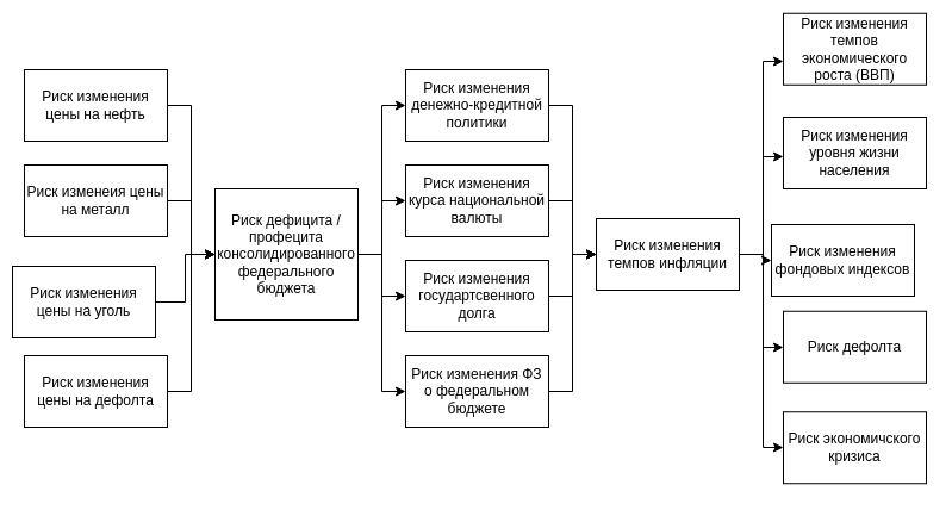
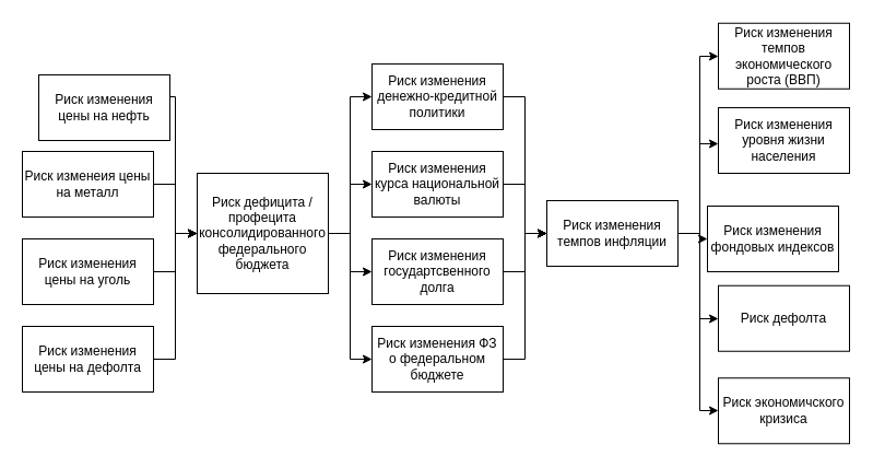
  <mxCell id="0" />
  <mxCell id="1" parent="0" />
  <mxCell id="2" style="edgeStyle=orthogonalEdgeStyle;rounded=0;orthogonalLoop=1;jettySize=auto;html=1;" parent="1" source="3" target="14" edge="1"><mxGeometry relative="1" as="geometry"><Array as="points"><mxPoint x="160" y="88" /><mxPoint x="160" y="213" /></Array></mxGeometry></mxCell>
- <mxCell id="3" value="Риск изменения цены на нефть" style="rounded=0;whiteSpace=wrap;html=1;" parent="1" vertex="1"><mxGeometry x="20" y="58" width="120" height="60" as="geometry" /></mxCell>
+ <mxCell id="3" value="Риск изменения цены на нефть" style="rounded=0;whiteSpace=wrap;html=1;" parent="1" vertex="1"><mxGeometry x="35" y="68" width="120" height="60" as="geometry" /></mxCell>
  <mxCell id="4" style="edgeStyle=orthogonalEdgeStyle;rounded=0;orthogonalLoop=1;jettySize=auto;html=1;" parent="1" source="5" target="14" edge="1"><mxGeometry relative="1" as="geometry" /></mxCell>
  <mxCell id="5" value="Риск изменеия цены на металл" style="rounded=0;whiteSpace=wrap;html=1;" parent="1" vertex="1"><mxGeometry x="20" y="138" width="120" height="60" as="geometry" /></mxCell>
  <mxCell id="6" style="edgeStyle=orthogonalEdgeStyle;rounded=0;orthogonalLoop=1;jettySize=auto;html=1;" parent="1" source="7" target="14" edge="1"><mxGeometry relative="1" as="geometry" /></mxCell>
- <mxCell id="7" value="Риск изменения цены на уголь" style="rounded=0;whiteSpace=wrap;html=1;" parent="1" vertex="1"><mxGeometry x="10" y="223" width="120" height="60" as="geometry" /></mxCell>
+ <mxCell id="7" value="Риск изменения цены на уголь" style="rounded=0;whiteSpace=wrap;html=1;" parent="1" vertex="1"><mxGeometry x="20" y="218" width="120" height="60" as="geometry" /></mxCell>
  <mxCell id="8" style="edgeStyle=orthogonalEdgeStyle;rounded=0;orthogonalLoop=1;jettySize=auto;html=1;" parent="1" source="9" target="14" edge="1"><mxGeometry relative="1" as="geometry"><Array as="points"><mxPoint x="160" y="328" /><mxPoint x="160" y="213" /></Array></mxGeometry></mxCell>
  <mxCell id="9" value="Риск изменения цены на дефолта" style="rounded=0;whiteSpace=wrap;html=1;" parent="1" vertex="1"><mxGeometry x="20" y="298" width="120" height="60" as="geometry" /></mxCell>
  <mxCell id="10" style="edgeStyle=orthogonalEdgeStyle;rounded=0;orthogonalLoop=1;jettySize=auto;html=1;" parent="1" source="14" target="16" edge="1"><mxGeometry relative="1" as="geometry"><Array as="points"><mxPoint x="320" y="213" /><mxPoint x="320" y="88" /></Array></mxGeometry></mxCell>
  <mxCell id="11" style="edgeStyle=orthogonalEdgeStyle;rounded=0;orthogonalLoop=1;jettySize=auto;html=1;" parent="1" source="14" target="18" edge="1"><mxGeometry relative="1" as="geometry" /></mxCell>
  <mxCell id="12" style="edgeStyle=orthogonalEdgeStyle;rounded=0;orthogonalLoop=1;jettySize=auto;html=1;" parent="1" source="14" target="20" edge="1"><mxGeometry relative="1" as="geometry" /></mxCell>
  <mxCell id="13" style="edgeStyle=orthogonalEdgeStyle;rounded=0;orthogonalLoop=1;jettySize=auto;html=1;" parent="1" source="14" target="22" edge="1"><mxGeometry relative="1" as="geometry"><Array as="points"><mxPoint x="320" y="213" /><mxPoint x="320" y="328" /></Array></mxGeometry></mxCell>
  <mxCell id="14" value="Риск дефицита / профецита консолидированного федерального бюджета" style="rounded=0;whiteSpace=wrap;html=1;" parent="1" vertex="1"><mxGeometry x="180" y="158" width="120" height="110" as="geometry" /></mxCell>
  <mxCell id="15" style="edgeStyle=orthogonalEdgeStyle;rounded=0;orthogonalLoop=1;jettySize=auto;html=1;" parent="1" source="16" target="28" edge="1"><mxGeometry relative="1" as="geometry"><Array as="points"><mxPoint x="480" y="88" /><mxPoint x="480" y="213" /></Array></mxGeometry></mxCell>
  <mxCell id="16" value="Риск изменения денежно-кредитной политики" style="rounded=0;whiteSpace=wrap;html=1;" parent="1" vertex="1"><mxGeometry x="340" y="58" width="120" height="60" as="geometry" /></mxCell>
  <mxCell id="17" style="edgeStyle=orthogonalEdgeStyle;rounded=0;orthogonalLoop=1;jettySize=auto;html=1;" parent="1" source="18" target="28" edge="1"><mxGeometry relative="1" as="geometry" /></mxCell>
  <mxCell id="18" value="Риск изменения курса национальной валюты" style="rounded=0;whiteSpace=wrap;html=1;" parent="1" vertex="1"><mxGeometry x="340" y="138" width="120" height="60" as="geometry" /></mxCell>
  <mxCell id="19" style="edgeStyle=orthogonalEdgeStyle;rounded=0;orthogonalLoop=1;jettySize=auto;html=1;" parent="1" source="20" target="28" edge="1"><mxGeometry relative="1" as="geometry" /></mxCell>
  <mxCell id="20" value="Риск изменения государтсвенного долга" style="rounded=0;whiteSpace=wrap;html=1;" parent="1" vertex="1"><mxGeometry x="340" y="218" width="120" height="60" as="geometry" /></mxCell>
  <mxCell id="21" style="edgeStyle=orthogonalEdgeStyle;rounded=0;orthogonalLoop=1;jettySize=auto;html=1;" parent="1" source="22" target="28" edge="1"><mxGeometry relative="1" as="geometry"><Array as="points"><mxPoint x="480" y="328" /><mxPoint x="480" y="213" /></Array></mxGeometry></mxCell>
  <mxCell id="22" value="Риск изменения ФЗ о федеральном бюджете" style="rounded=0;whiteSpace=wrap;html=1;" parent="1" vertex="1"><mxGeometry x="340" y="298" width="120" height="60" as="geometry" /></mxCell>
  <mxCell id="23" style="edgeStyle=orthogonalEdgeStyle;rounded=0;orthogonalLoop=1;jettySize=auto;html=1;" parent="1" source="28" target="29" edge="1"><mxGeometry relative="1" as="geometry"><Array as="points"><mxPoint x="640" y="213" /><mxPoint x="640" y="51" /></Array></mxGeometry></mxCell>
  <mxCell id="24" style="edgeStyle=orthogonalEdgeStyle;rounded=0;orthogonalLoop=1;jettySize=auto;html=1;" parent="1" source="28" target="30" edge="1"><mxGeometry relative="1" as="geometry"><Array as="points"><mxPoint x="640" y="213" /><mxPoint x="640" y="131" /></Array></mxGeometry></mxCell>
  <mxCell id="25" style="edgeStyle=orthogonalEdgeStyle;rounded=0;orthogonalLoop=1;jettySize=auto;html=1;" parent="1" source="28" target="31" edge="1"><mxGeometry relative="1" as="geometry" /></mxCell>
  <mxCell id="26" style="edgeStyle=orthogonalEdgeStyle;rounded=0;orthogonalLoop=1;jettySize=auto;html=1;" parent="1" source="28" target="32" edge="1"><mxGeometry relative="1" as="geometry"><Array as="points"><mxPoint x="640" y="213" /><mxPoint x="640" y="291" /></Array></mxGeometry></mxCell>
  <mxCell id="27" style="edgeStyle=orthogonalEdgeStyle;rounded=0;orthogonalLoop=1;jettySize=auto;html=1;" parent="1" source="28" target="33" edge="1"><mxGeometry relative="1" as="geometry"><Array as="points"><mxPoint x="640" y="213" /><mxPoint x="640" y="375" /></Array></mxGeometry></mxCell>
  <mxCell id="28" value="Риск изменения темпов инфляции" style="rounded=0;whiteSpace=wrap;html=1;" parent="1" vertex="1"><mxGeometry x="500" y="183" width="120" height="60" as="geometry" /></mxCell>
- <mxCell id="29" value="Риск изменения темпов экономического роста (ВВП)" style="rounded=0;whiteSpace=wrap;html=1;" parent="1" vertex="1"><mxGeometry x="657" y="10.75" width="120" height="60" as="geometry" /></mxCell>
+ <mxCell id="29" value="Риск изменения темпов экономического роста (ВВП)" style="rounded=0;whiteSpace=wrap;html=1;" parent="1" vertex="1"><mxGeometry x="657" y="20.75" width="120" height="60" as="geometry" /></mxCell>
  <mxCell id="30" value="Риск изменения уровня жизни населения" style="rounded=0;whiteSpace=wrap;html=1;" parent="1" vertex="1"><mxGeometry x="657" y="98" width="120" height="60" as="geometry" /></mxCell>
  <mxCell id="31" value="Риск изменения фондовых индексов" style="rounded=0;whiteSpace=wrap;html=1;" parent="1" vertex="1"><mxGeometry x="647" y="188" width="120" height="60" as="geometry" /></mxCell>
  <mxCell id="32" value="Риск дефолта" style="rounded=0;whiteSpace=wrap;html=1;" parent="1" vertex="1"><mxGeometry x="657" y="260.75" width="120" height="60" as="geometry" /></mxCell>
  <mxCell id="33" value="Риск экономичского кризиса" style="rounded=0;whiteSpace=wrap;html=1;" parent="1" vertex="1"><mxGeometry x="657" y="345.25" width="120" height="60" as="geometry" /></mxCell>
